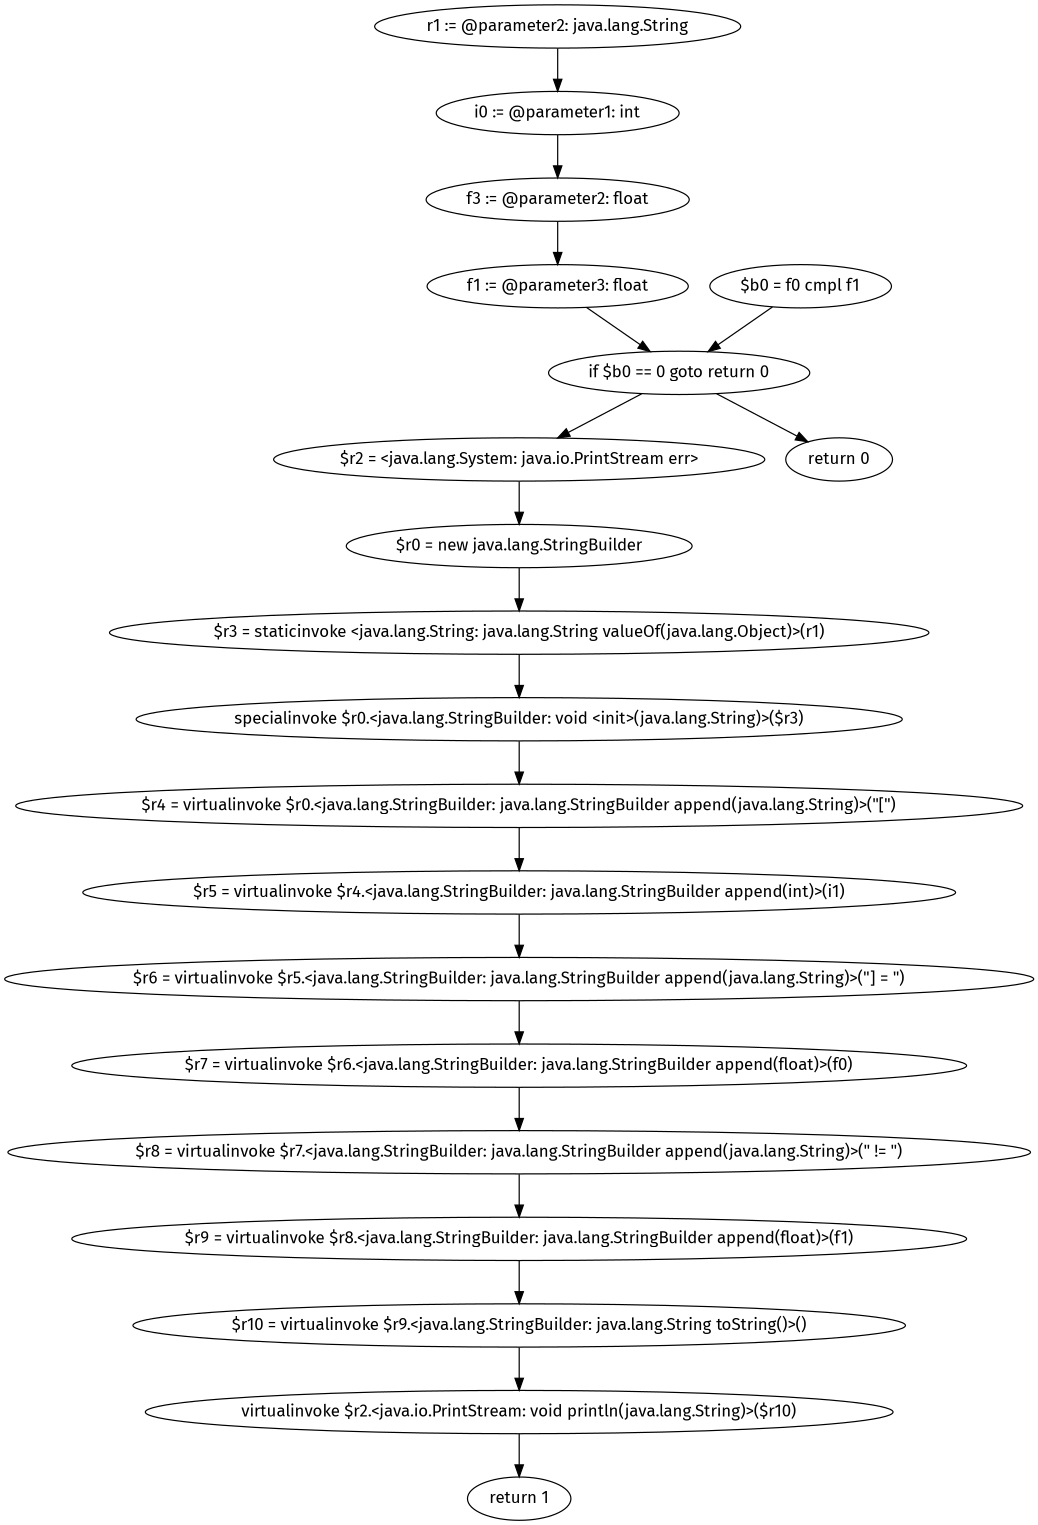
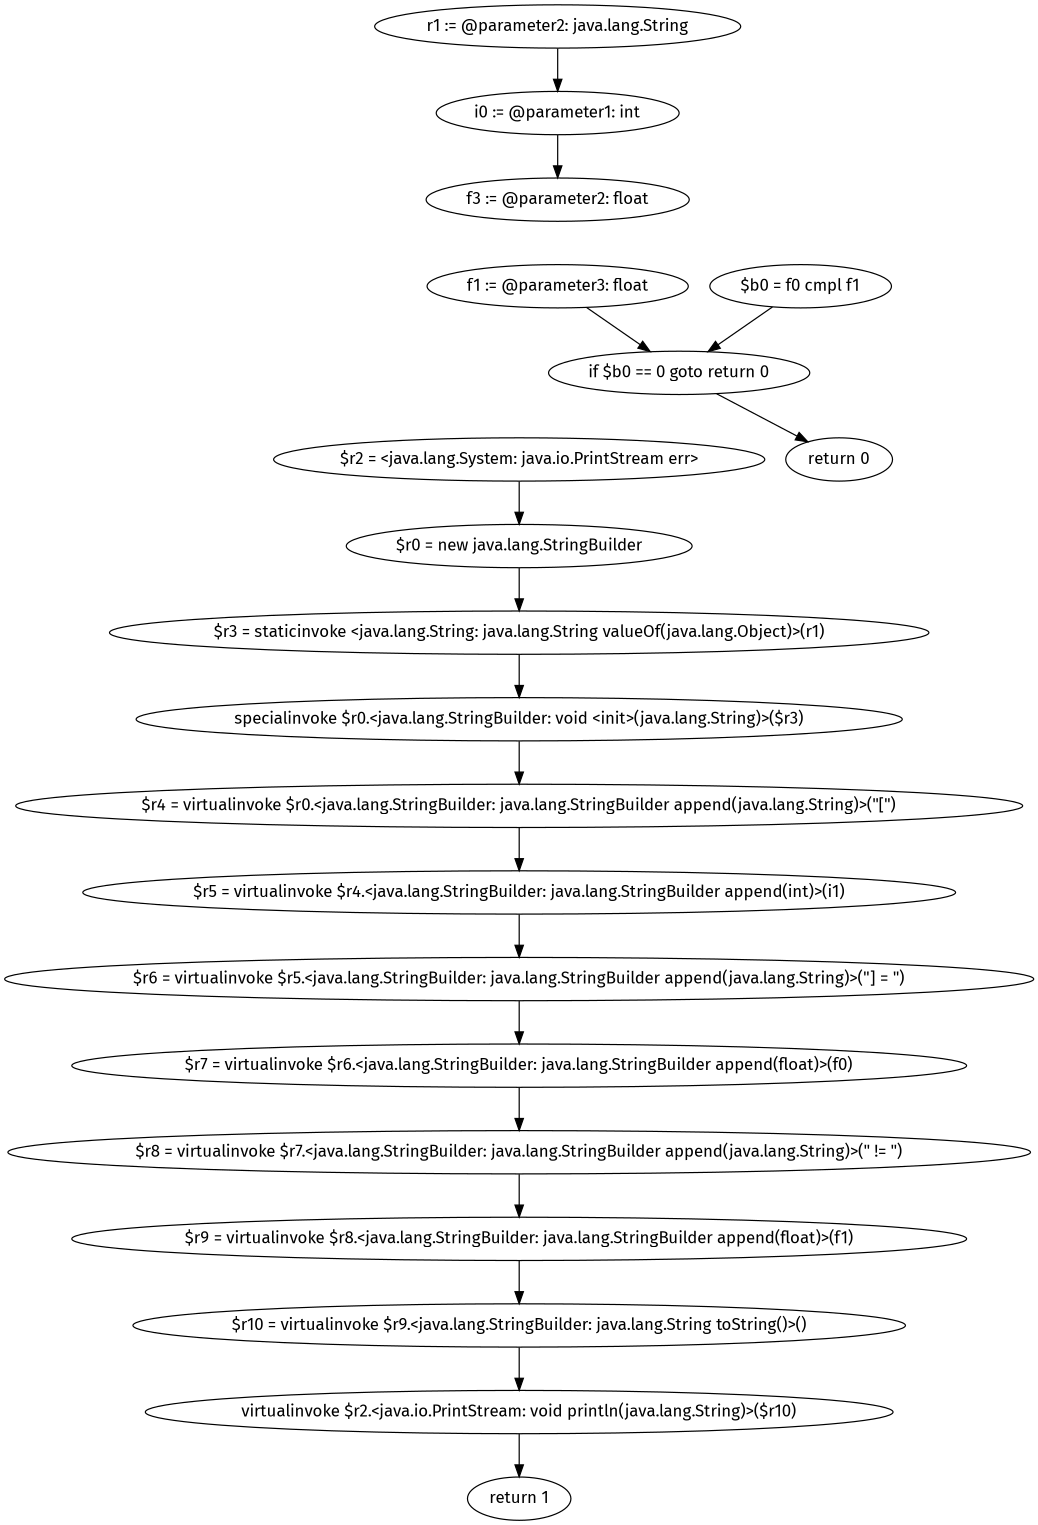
  digraph {
    fontname="Fira Sans"
    node [fontname="Fira Sans"]
    edge [fontname="Fira Sans"]
    n1 [label="r1 := @parameter2: java.lang.String"]
    n2 [label="i0 := @parameter1: int"]
    n3 [label="f3 := @parameter2: float"]
    "f1 := @parameter3: float"
    "if $b0 == 0 goto return 0"
    "$b0 = f0 cmpl f1"
    "$r2 = <java.lang.System: java.io.PrintStream err>"
    "return 0"
    "$r0 = new java.lang.StringBuilder"
    "$r3 = staticinvoke <java.lang.String: java.lang.String valueOf(java.lang.Object)>(r1)"
    "specialinvoke $r0.<java.lang.StringBuilder: void <init>(java.lang.String)>($r3)"
    "$r4 = virtualinvoke $r0.<java.lang.StringBuilder: java.lang.StringBuilder append(java.lang.String)>(\"[\")"
    "$r5 = virtualinvoke $r4.<java.lang.StringBuilder: java.lang.StringBuilder append(int)>(i1)"
    "$r6 = virtualinvoke $r5.<java.lang.StringBuilder: java.lang.StringBuilder append(java.lang.String)>(\"] = \")"
    "$r7 = virtualinvoke $r6.<java.lang.StringBuilder: java.lang.StringBuilder append(float)>(f0)"
    "$r8 = virtualinvoke $r7.<java.lang.StringBuilder: java.lang.StringBuilder append(java.lang.String)>(\" != \")"
    "$r9 = virtualinvoke $r8.<java.lang.StringBuilder: java.lang.StringBuilder append(float)>(f1)"
    "$r10 = virtualinvoke $r9.<java.lang.StringBuilder: java.lang.String toString()>()"
    "virtualinvoke $r2.<java.io.PrintStream: void println(java.lang.String)>($r10)"
    "return 1"
    n1 -> n2
    n2 -> n3
-   n3 -> "f1 := @parameter3: float"
    "f1 := @parameter3: float" -> "if $b0 == 0 goto return 0"
-   "if $b0 == 0 goto return 0" -> "$r2 = <java.lang.System: java.io.PrintStream err>"
    "if $b0 == 0 goto return 0" -> "return 0"
    "$b0 = f0 cmpl f1" -> "if $b0 == 0 goto return 0"
    "$r2 = <java.lang.System: java.io.PrintStream err>" -> "$r0 = new java.lang.StringBuilder"
    "$r0 = new java.lang.StringBuilder" -> "$r3 = staticinvoke <java.lang.String: java.lang.String valueOf(java.lang.Object)>(r1)"
    "$r3 = staticinvoke <java.lang.String: java.lang.String valueOf(java.lang.Object)>(r1)" -> "specialinvoke $r0.<java.lang.StringBuilder: void <init>(java.lang.String)>($r3)"
    "specialinvoke $r0.<java.lang.StringBuilder: void <init>(java.lang.String)>($r3)" -> "$r4 = virtualinvoke $r0.<java.lang.StringBuilder: java.lang.StringBuilder append(java.lang.String)>(\"[\")"
    "$r4 = virtualinvoke $r0.<java.lang.StringBuilder: java.lang.StringBuilder append(java.lang.String)>(\"[\")" -> "$r5 = virtualinvoke $r4.<java.lang.StringBuilder: java.lang.StringBuilder append(int)>(i1)"
    "$r5 = virtualinvoke $r4.<java.lang.StringBuilder: java.lang.StringBuilder append(int)>(i1)" -> "$r6 = virtualinvoke $r5.<java.lang.StringBuilder: java.lang.StringBuilder append(java.lang.String)>(\"] = \")"
    "$r6 = virtualinvoke $r5.<java.lang.StringBuilder: java.lang.StringBuilder append(java.lang.String)>(\"] = \")" -> "$r7 = virtualinvoke $r6.<java.lang.StringBuilder: java.lang.StringBuilder append(float)>(f0)"
    "$r7 = virtualinvoke $r6.<java.lang.StringBuilder: java.lang.StringBuilder append(float)>(f0)" -> "$r8 = virtualinvoke $r7.<java.lang.StringBuilder: java.lang.StringBuilder append(java.lang.String)>(\" != \")"
    "$r8 = virtualinvoke $r7.<java.lang.StringBuilder: java.lang.StringBuilder append(java.lang.String)>(\" != \")" -> "$r9 = virtualinvoke $r8.<java.lang.StringBuilder: java.lang.StringBuilder append(float)>(f1)"
    "$r9 = virtualinvoke $r8.<java.lang.StringBuilder: java.lang.StringBuilder append(float)>(f1)" -> "$r10 = virtualinvoke $r9.<java.lang.StringBuilder: java.lang.String toString()>()"
    "$r10 = virtualinvoke $r9.<java.lang.StringBuilder: java.lang.String toString()>()" -> "virtualinvoke $r2.<java.io.PrintStream: void println(java.lang.String)>($r10)"
    "virtualinvoke $r2.<java.io.PrintStream: void println(java.lang.String)>($r10)" -> "return 1"
  }
